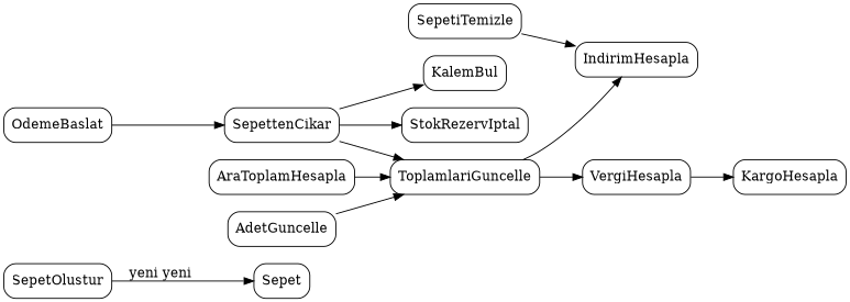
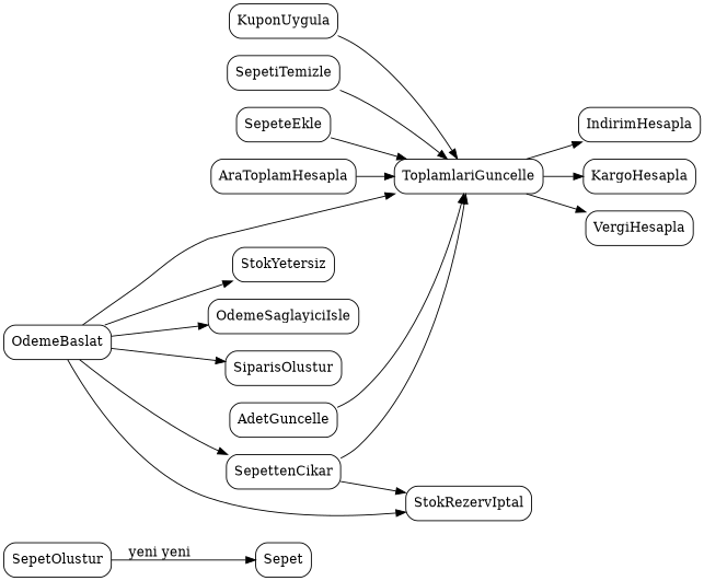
  digraph {
    rankdir=LR
    node [shape=rectangle style=rounded]
    SepetOlustur
    Sepet
+   SepeteEkle
    ToplamlariGuncelle
    IndirimHesapla
    KargoHesapla
    VergiHesapla
    AraToplamHesapla
    SepettenCikar
-   KalemBul
    StokRezervIptal
    AdetGuncelle
+   KuponUygula
    OdemeBaslat
+   StokYetersiz
+   OdemeSaglayiciIsle
+   SiparisOlustur
    SepetiTemizle
    SepetOlustur -> Sepet [label="yeni yeni"]
+   SepeteEkle -> ToplamlariGuncelle
    ToplamlariGuncelle -> IndirimHesapla
-   VergiHesapla -> KargoHesapla
+   ToplamlariGuncelle -> KargoHesapla
    ToplamlariGuncelle -> VergiHesapla
    AraToplamHesapla -> ToplamlariGuncelle
    SepettenCikar -> ToplamlariGuncelle
-   SepettenCikar -> KalemBul
    SepettenCikar -> StokRezervIptal
    AdetGuncelle -> ToplamlariGuncelle
+   KuponUygula -> ToplamlariGuncelle
+   OdemeBaslat -> ToplamlariGuncelle
    OdemeBaslat -> SepettenCikar
-   SepetiTemizle -> IndirimHesapla
+   OdemeBaslat -> StokRezervIptal
+   OdemeBaslat -> StokYetersiz
+   OdemeBaslat -> OdemeSaglayiciIsle
+   OdemeBaslat -> SiparisOlustur
+   SepetiTemizle -> ToplamlariGuncelle
  }
